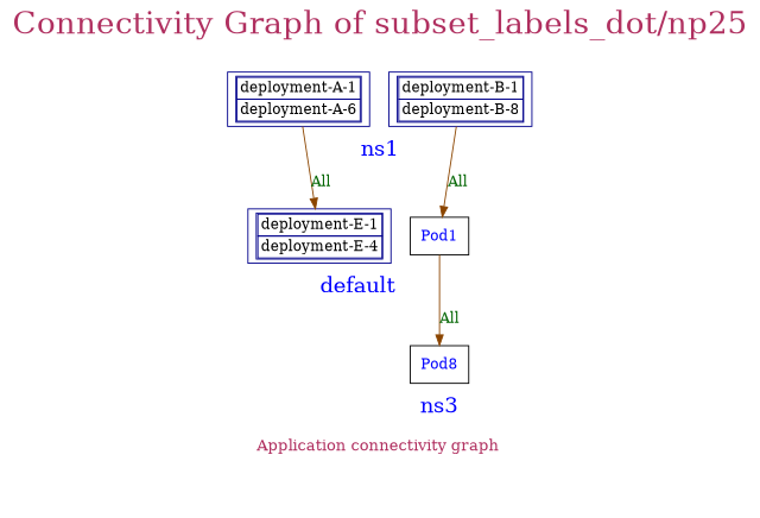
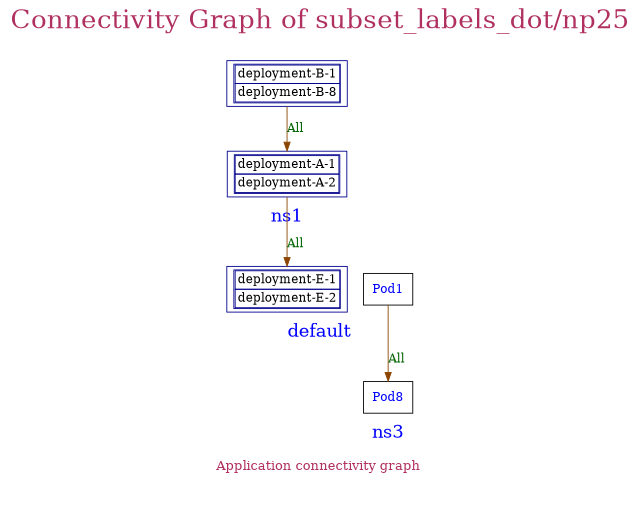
  digraph {
    fontcolor=maroon
    fontsize=30
    label="Connectivity Graph of subset_labels_dot/np25"
    labelloc=t
    node [shape=box color=blue4]
    edge [arrowhead=normal arrowtail=none color=darkorange4 dir=both fontcolor=darkgreen]
    n1 [fontcolor=blue label=<<table border="0" cellspacing="0"><tr><td>Pod1</td></tr></table>> color=""]
-   n2 [label=<<table border="1" cellspacing="0"><tr><td>deployment-E-1</td></tr><tr><td>deployment-E-4</td></tr></table>>]
-   n3 [label=<<table border="1" cellspacing="0"><tr><td>deployment-A-1</td></tr><tr><td>deployment-A-6</td></tr></table>>]
+   n2 [label=<<table border="1" cellspacing="0"><tr><td>deployment-E-1</td></tr><tr><td>deployment-E-2</td></tr></table>>]
+   n3 [label=<<table border="1" cellspacing="0"><tr><td>deployment-A-1</td></tr><tr><td>deployment-A-2</td></tr></table>>]
    n4 [label=<<table border="1" cellspacing="0"><tr><td>deployment-B-1</td></tr><tr><td>deployment-B-8</td></tr></table>>]
    n5 [fontcolor=blue label=<<table border="0" cellspacing="0"><tr><td>Pod8</td></tr></table>> color=""]
    subgraph cluster_1 {
      color=white
      fontsize=15
      label=<<table border="0" cellspacing="0"><tr><td align="text" >Application connectivity graph <br align="left" /></td></tr><tr><td align="text" >  <br align="left" /></td></tr><tr><td align="text" >  <br align="left" /></td></tr></table>>
      labelloc=b
      subgraph cluster_2 {
        color=white
        fontcolor=blue
        fontsize=20
        label=default
        labelloc=b
        n1
        n2
      }
      subgraph cluster_3 {
        color=white
        fontcolor=blue
        fontsize=20
        label=ns1
        labelloc=b
        n3
        n4
      }
      subgraph cluster_4 {
        color=white
        fontcolor=blue
        fontsize=20
        label=ns3
        labelloc=b
        n5
      }
    }
    n1 -> n5 [label=All]
    n3 -> n2 [label=All]
-   n4 -> n1 [label=All]
+   n4 -> n3 [label=All]
  }
